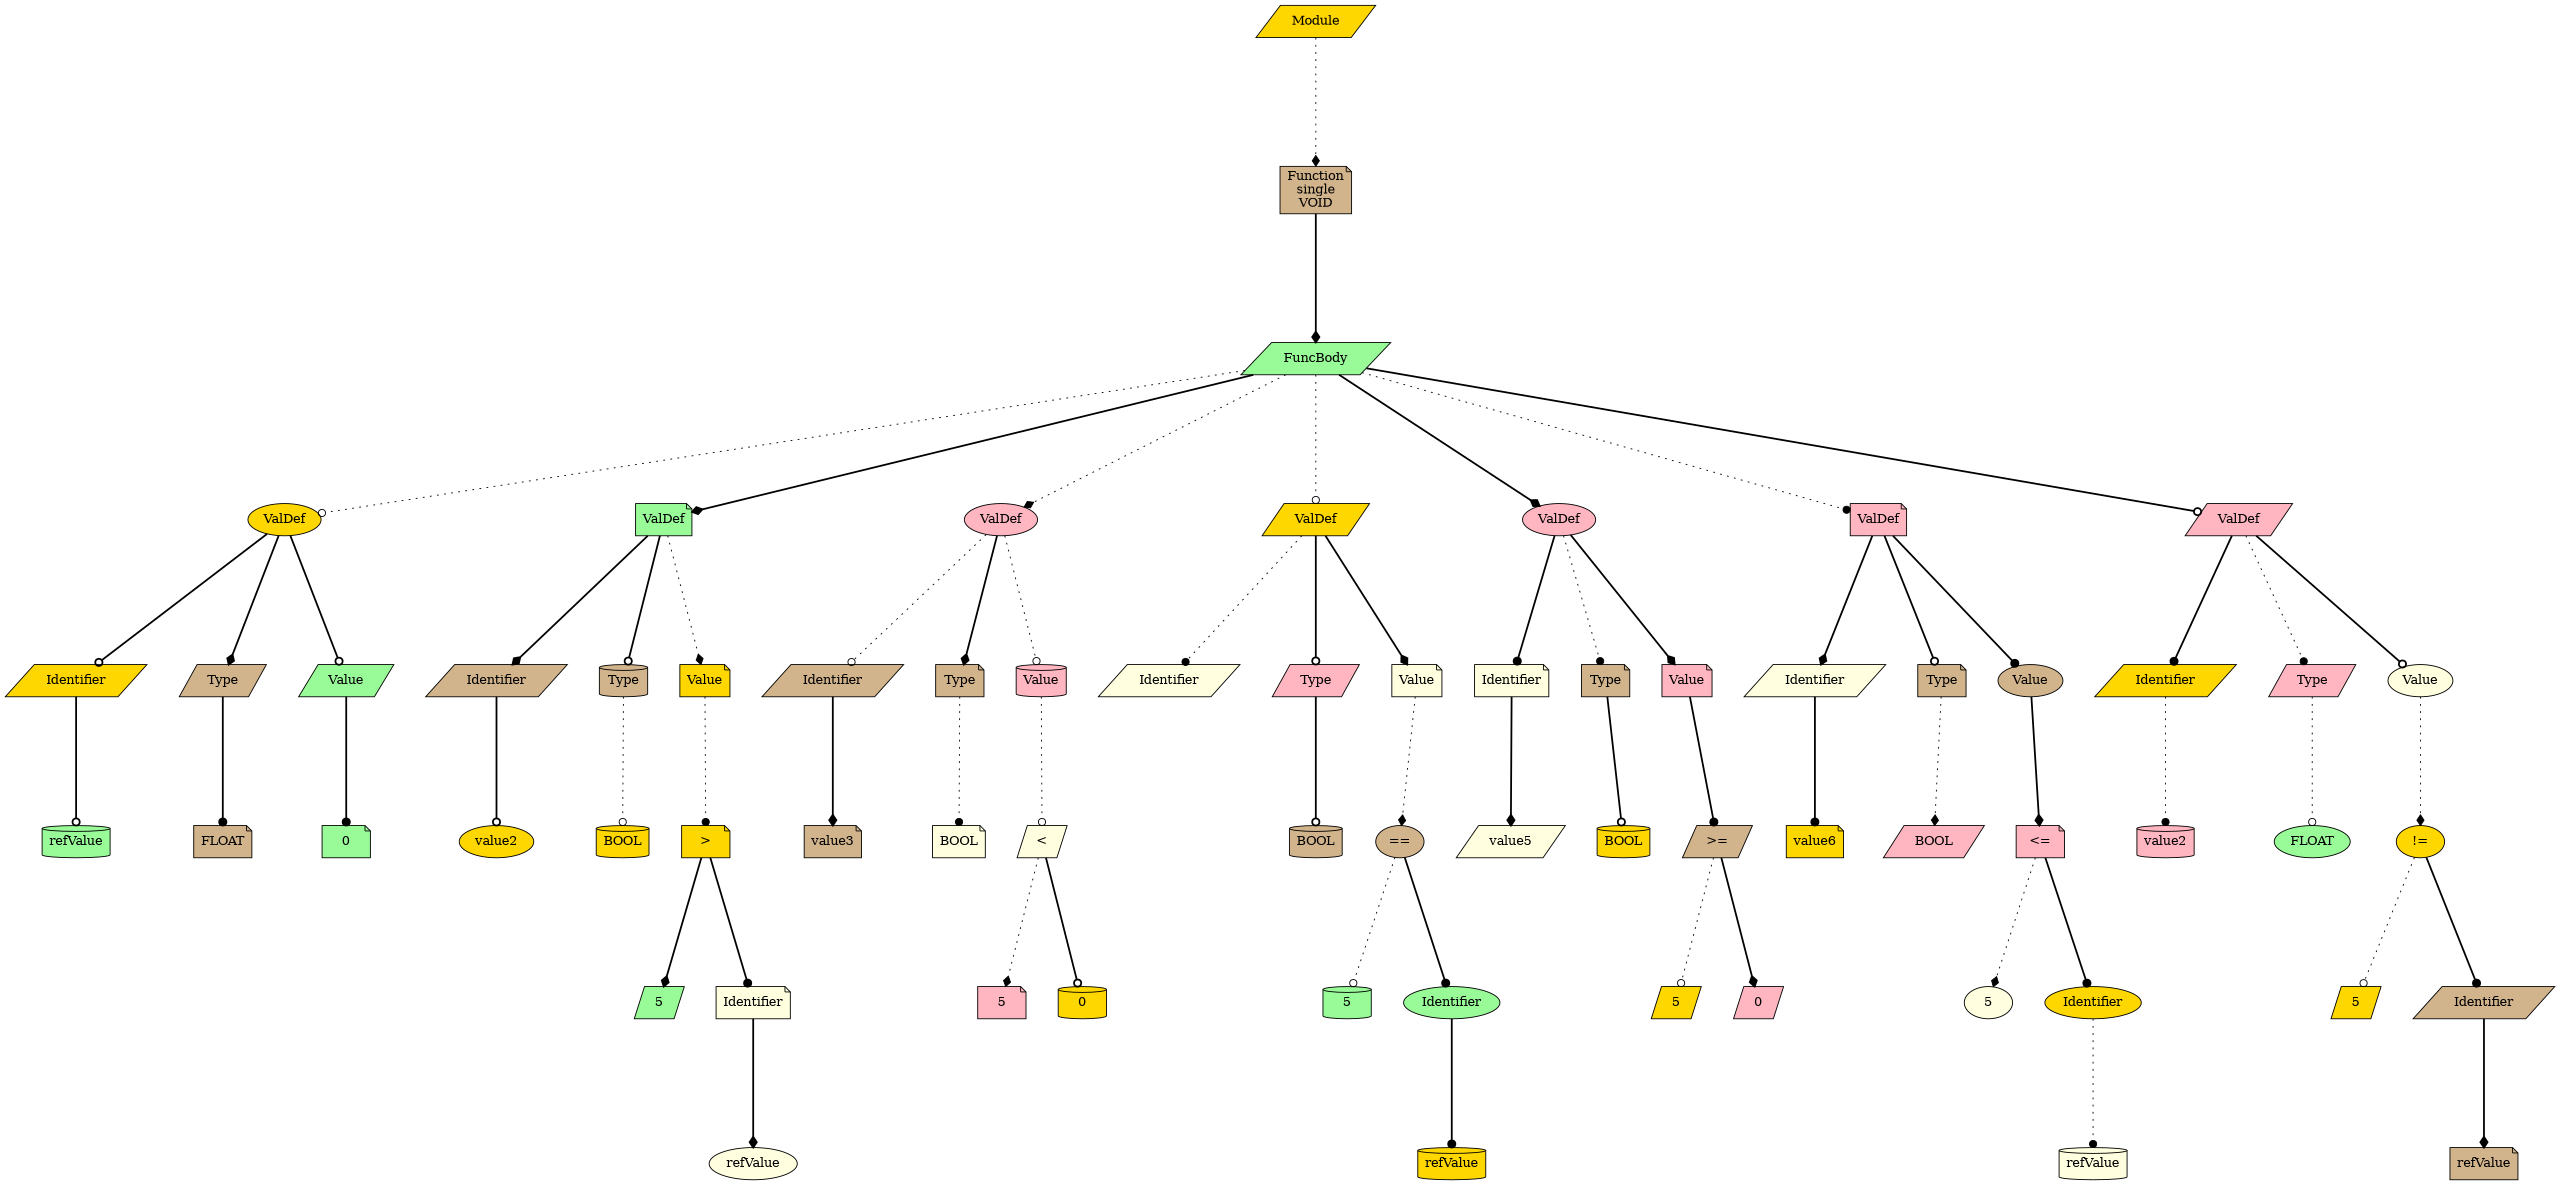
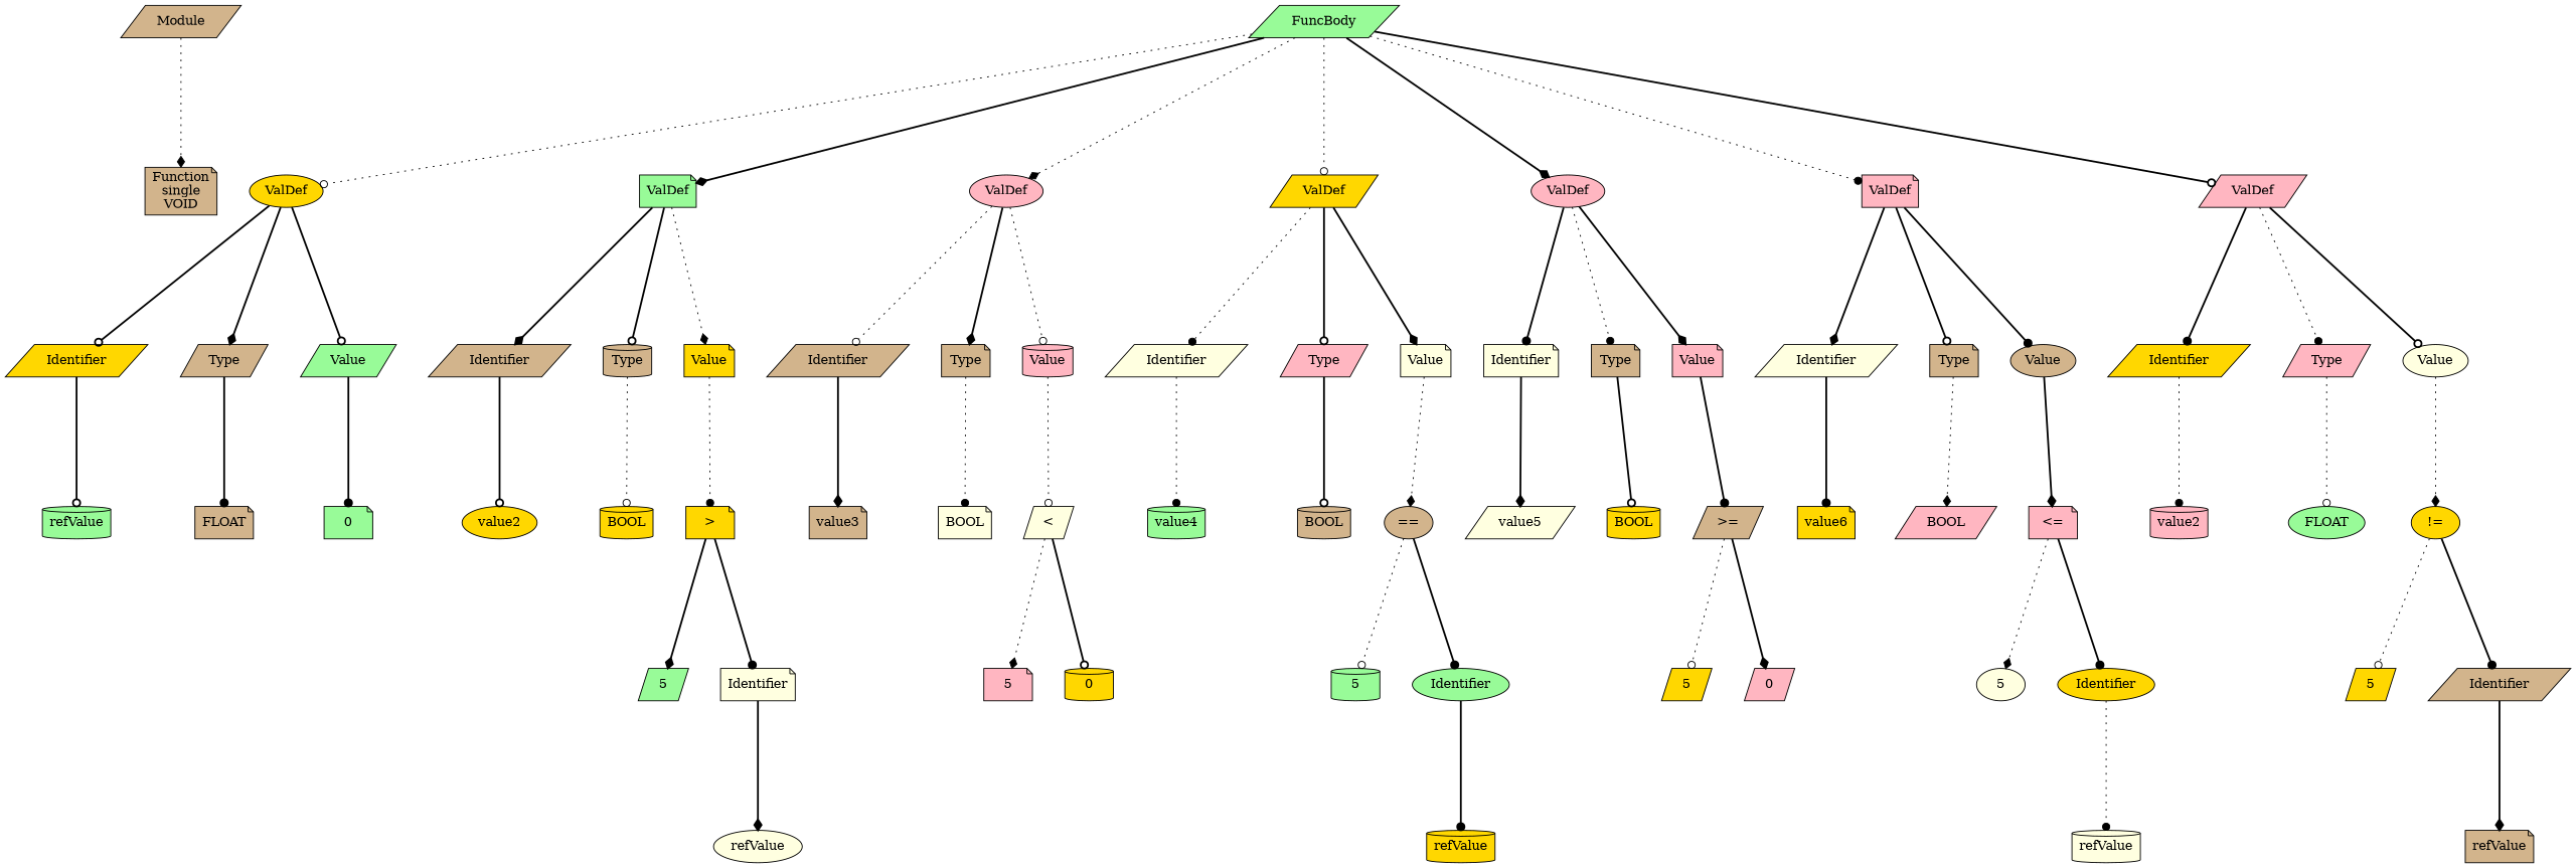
  digraph {
    nodesep=0.5
    ordering=out
    ranksep=2
    node [fillcolor=tan shape=parallelogram style=filled]
    edge [arrowhead=diamond style=bold]
-   n1 [fillcolor=gold label=Module]
+   n1 [label=Module]
    n2 [label="Function\nsingle\nVOID" shape=note]
    n3 [fillcolor=palegreen label=FuncBody]
    n4 [fillcolor=gold label=ValDef shape=ellipse]
    n5 [fillcolor=palegreen label=ValDef shape=note]
    n6 [fillcolor=lightpink label=ValDef shape=ellipse]
    n7 [fillcolor=gold label=ValDef]
    n8 [fillcolor=lightpink label=ValDef shape=ellipse]
    n9 [fillcolor=lightpink label=ValDef shape=note]
    n10 [fillcolor=lightpink label=ValDef]
    n11 [fillcolor=gold label=Identifier]
    n12 [label=Type]
    n13 [fillcolor=palegreen label=Value]
    n14 [label=Identifier]
    n15 [label=Type shape=cylinder]
    n16 [fillcolor=gold label=Value shape=note]
    n17 [label=Identifier]
    n18 [label=Type shape=note]
    n19 [fillcolor=lightpink label=Value shape=cylinder]
    n20 [fillcolor=lightyellow label=Identifier]
    n21 [fillcolor=lightpink label=Type]
    n22 [fillcolor=lightyellow label=Value shape=note]
    n23 [fillcolor=lightyellow label=Identifier shape=note]
    n24 [label=Type shape=note]
    n25 [fillcolor=lightpink label=Value shape=note]
    n26 [fillcolor=lightyellow label=Identifier]
    n27 [label=Type shape=note]
    n28 [label=Value shape=ellipse]
    n29 [fillcolor=gold label=Identifier]
    n30 [fillcolor=lightpink label=Type]
    n31 [fillcolor=lightyellow label=Value shape=ellipse]
    n32 [fillcolor=palegreen label=refValue shape=cylinder]
    n33 [label=FLOAT shape=note]
    n34 [fillcolor=palegreen label=0 shape=note]
    n35 [fillcolor=gold label=value2 shape=ellipse]
    n36 [fillcolor=gold label=BOOL shape=cylinder]
    n37 [fillcolor=gold label="\>" shape=note]
    n38 [fillcolor=palegreen label=5]
    n39 [fillcolor=lightyellow label=Identifier shape=note]
    n40 [fillcolor=lightyellow label=refValue shape=ellipse]
    n41 [label=value3 shape=note]
    n42 [fillcolor=lightyellow label=BOOL shape=note]
    n43 [fillcolor=lightyellow label="\<"]
    n44 [fillcolor=lightpink label=5 shape=note]
    n45 [fillcolor=gold label=0 shape=cylinder]
+   n46 [fillcolor=palegreen label=value4 shape=cylinder]
    n47 [label=BOOL shape=cylinder]
    n48 [label="\==" shape=ellipse]
    n49 [fillcolor=palegreen label=5 shape=cylinder]
    n50 [fillcolor=palegreen label=Identifier shape=ellipse]
    n51 [fillcolor=gold label=refValue shape=cylinder]
    n52 [fillcolor=lightyellow label=value5]
    n53 [fillcolor=gold label=BOOL shape=cylinder]
    n54 [label="\>="]
    n55 [fillcolor=gold label=5]
    n56 [fillcolor=lightpink label=0]
    n57 [fillcolor=gold label=value6 shape=note]
    n58 [fillcolor=lightpink label=BOOL]
    n59 [fillcolor=lightpink label="\<=" shape=note]
    n60 [fillcolor=lightyellow label=5 shape=ellipse]
    n61 [fillcolor=gold label=Identifier shape=ellipse]
    n62 [fillcolor=lightyellow label=refValue shape=cylinder]
    n63 [fillcolor=lightpink label=value2 shape=cylinder]
    n64 [fillcolor=palegreen label=FLOAT shape=ellipse]
    n65 [fillcolor=gold label="\!=" shape=ellipse]
    n66 [fillcolor=gold label=5]
    n67 [label=Identifier]
    n68 [label=refValue shape=note]
    n1 -> n2 [style=dotted]
-   n2 -> n3
    n3 -> n4 [arrowhead=odot style=dotted]
    n3 -> n5
    n3 -> n6 [style=dotted]
    n3 -> n7 [arrowhead=odot style=dotted]
    n3 -> n8
    n3 -> n9 [arrowhead=dot style=dotted]
    n3 -> n10 [arrowhead=odot]
    n4 -> n11 [arrowhead=odot]
    n4 -> n12
    n4 -> n13 [arrowhead=odot]
    n5 -> n14
    n5 -> n15 [arrowhead=odot]
    n5 -> n16 [style=dotted]
    n6 -> n17 [arrowhead=odot style=dotted]
    n6 -> n18
    n6 -> n19 [arrowhead=odot style=dotted]
    n7 -> n20 [arrowhead=dot style=dotted]
    n7 -> n21 [arrowhead=odot]
    n7 -> n22
    n8 -> n23 [arrowhead=dot]
    n8 -> n24 [arrowhead=dot style=dotted]
    n8 -> n25
    n9 -> n26
    n9 -> n27 [arrowhead=odot]
    n9 -> n28 [arrowhead=dot]
    n10 -> n29 [arrowhead=dot]
    n10 -> n30 [arrowhead=dot style=dotted]
    n10 -> n31 [arrowhead=odot]
    n11 -> n32 [arrowhead=odot]
    n12 -> n33 [arrowhead=dot]
    n13 -> n34 [arrowhead=dot]
    n14 -> n35 [arrowhead=odot]
    n15 -> n36 [arrowhead=odot style=dotted]
    n16 -> n37 [arrowhead=dot style=dotted]
    n17 -> n41
    n18 -> n42 [arrowhead=dot style=dotted]
    n19 -> n43 [arrowhead=odot style=dotted]
+   n20 -> n46 [arrowhead=dot style=dotted]
    n21 -> n47 [arrowhead=odot]
    n22 -> n48 [style=dotted]
    n23 -> n52
    n24 -> n53 [arrowhead=odot]
    n25 -> n54 [arrowhead=dot]
    n26 -> n57 [arrowhead=dot]
    n27 -> n58 [style=dotted]
    n28 -> n59
    n29 -> n63 [arrowhead=dot style=dotted]
    n30 -> n64 [arrowhead=odot style=dotted]
    n31 -> n65 [style=dotted]
    n37 -> n38
    n37 -> n39 [arrowhead=dot]
    n39 -> n40
    n43 -> n44 [style=dotted]
    n43 -> n45 [arrowhead=odot]
    n48 -> n49 [arrowhead=odot style=dotted]
    n48 -> n50 [arrowhead=dot]
    n50 -> n51 [arrowhead=dot]
    n54 -> n55 [arrowhead=odot style=dotted]
    n54 -> n56
    n59 -> n60 [style=dotted]
    n59 -> n61 [arrowhead=dot]
    n61 -> n62 [arrowhead=dot style=dotted]
    n65 -> n66 [arrowhead=odot style=dotted]
    n65 -> n67 [arrowhead=dot]
    n67 -> n68
  }
